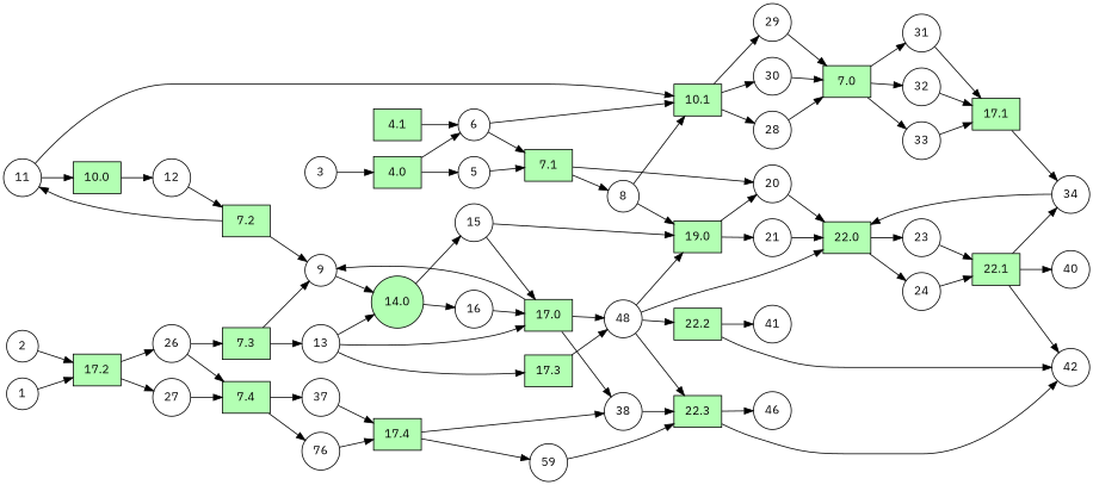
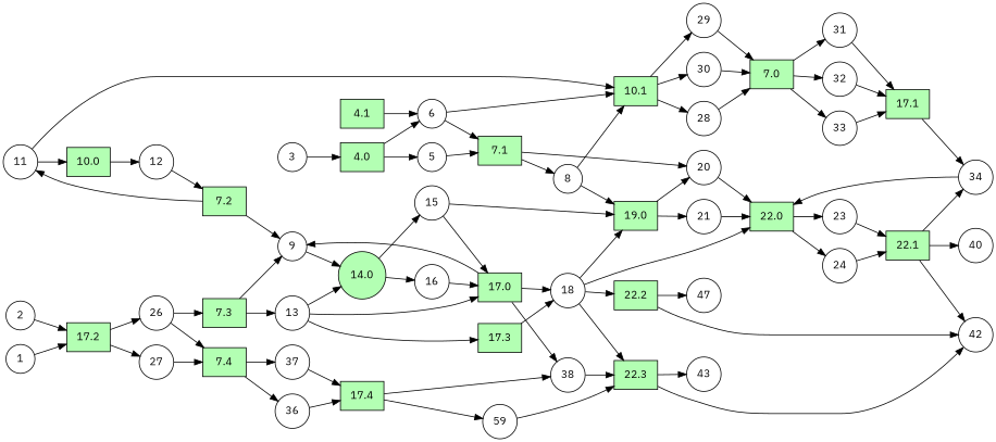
  digraph {
    compound=true
    fontname="IBM Plex Sans"
    forcelabels=true
    rankdir=LR
    node [fillcolor=white fontname="IBM Plex Sans" shape=circle style=filled weight=99]
    edge [fontname="IBM Plex Sans"]
    17.2 [fillcolor="#b3ffb3" shape=box weight=""]
    1
    26
    27
    2
    4.0 [fillcolor="#b3ffb3" shape=box weight=""]
    3
    5
    6
    7.1 [fillcolor="#b3ffb3" shape=box weight=""]
    8
    20
    n13 [fillcolor="#b3ffb3" label=10.1 shape=box weight=""]
    28
    29
    30
    19.0 [fillcolor="#b3ffb3" shape=box weight=""]
    21
    14.0 [fillcolor="#b3ffb3" weight=""]
    9
    15
    16
    11
    10.0 [fillcolor="#b3ffb3" shape=box weight=""]
    12
    7.2 [fillcolor="#b3ffb3" shape=box weight=""]
    13
    17.0 [fillcolor="#b3ffb3" shape=box weight=""]
    17.3 [fillcolor="#b3ffb3" shape=box weight=""]
-   18 [label=48]
+   18
    38
    22.0 [fillcolor="#b3ffb3" shape=box weight=""]
    22.3 [fillcolor="#b3ffb3" shape=box weight=""]
    22.2 [fillcolor="#b3ffb3" shape=box weight=""]
    23
    24
    42
-   43 [label=46]
-   41
+   43
+   41 [label=47]
    22.1 [fillcolor="#b3ffb3" shape=box weight=""]
    40
    34
    7.3 [fillcolor="#b3ffb3" shape=box weight=""]
    7.4 [fillcolor="#b3ffb3" shape=box weight=""]
-   36 [label=76]
+   36
    37
    17.4 [fillcolor="#b3ffb3" shape=box weight=""]
    n48 [label=59]
    4.1 [fillcolor="#b3ffb3" shape=box weight=""]
    7.0 [fillcolor="#b3ffb3" shape=box weight=""]
    31
    32
    33
    17.1 [fillcolor="#b3ffb3" shape=box weight=""]
    17.2 -> 26
    17.2 -> 27
    1 -> 17.2
    26 -> 7.3
    26 -> 7.4
    27 -> 7.4
    2 -> 17.2
    4.0 -> 5
    4.0 -> 6
    3 -> 4.0
    5 -> 7.1
    6 -> 7.1
    6 -> n13
    7.1 -> 8
    7.1 -> 20
    8 -> n13
    8 -> 19.0
    20 -> 22.0
    n13 -> 28
    n13 -> 29
    n13 -> 30
    28 -> 7.0
    29 -> 7.0
    30 -> 7.0
    19.0 -> 20
    19.0 -> 21
    21 -> 22.0
    14.0 -> 15
    14.0 -> 16
    9 -> 14.0
    15 -> 19.0
    15 -> 17.0
    16 -> 17.0
    11 -> n13
    11 -> 10.0
    10.0 -> 12
    12 -> 7.2
    7.2 -> 9
    7.2 -> 11
    13 -> 14.0
    13 -> 17.0
    13 -> 17.3
    17.0 -> 9
    17.0 -> 18
    17.0 -> 38
    17.3 -> 18
    18 -> 19.0
    18 -> 22.0
    18 -> 22.3
    18 -> 22.2
    38 -> 22.3
    22.0 -> 23
    22.0 -> 24
    22.3 -> 42
    22.3 -> 43
    22.2 -> 42
    22.2 -> 41
    23 -> 22.1
    24 -> 22.1
    22.1 -> 42
    22.1 -> 40
    22.1 -> 34
    34 -> 22.0
    7.3 -> 9
    7.3 -> 13
    7.4 -> 36
    7.4 -> 37
    36 -> 17.4
    37 -> 17.4
    17.4 -> 38
    17.4 -> n48
    n48 -> 22.3
    4.1 -> 6
    7.0 -> 31
    7.0 -> 32
    7.0 -> 33
    31 -> 17.1
    32 -> 17.1
    33 -> 17.1
    17.1 -> 34
  }
